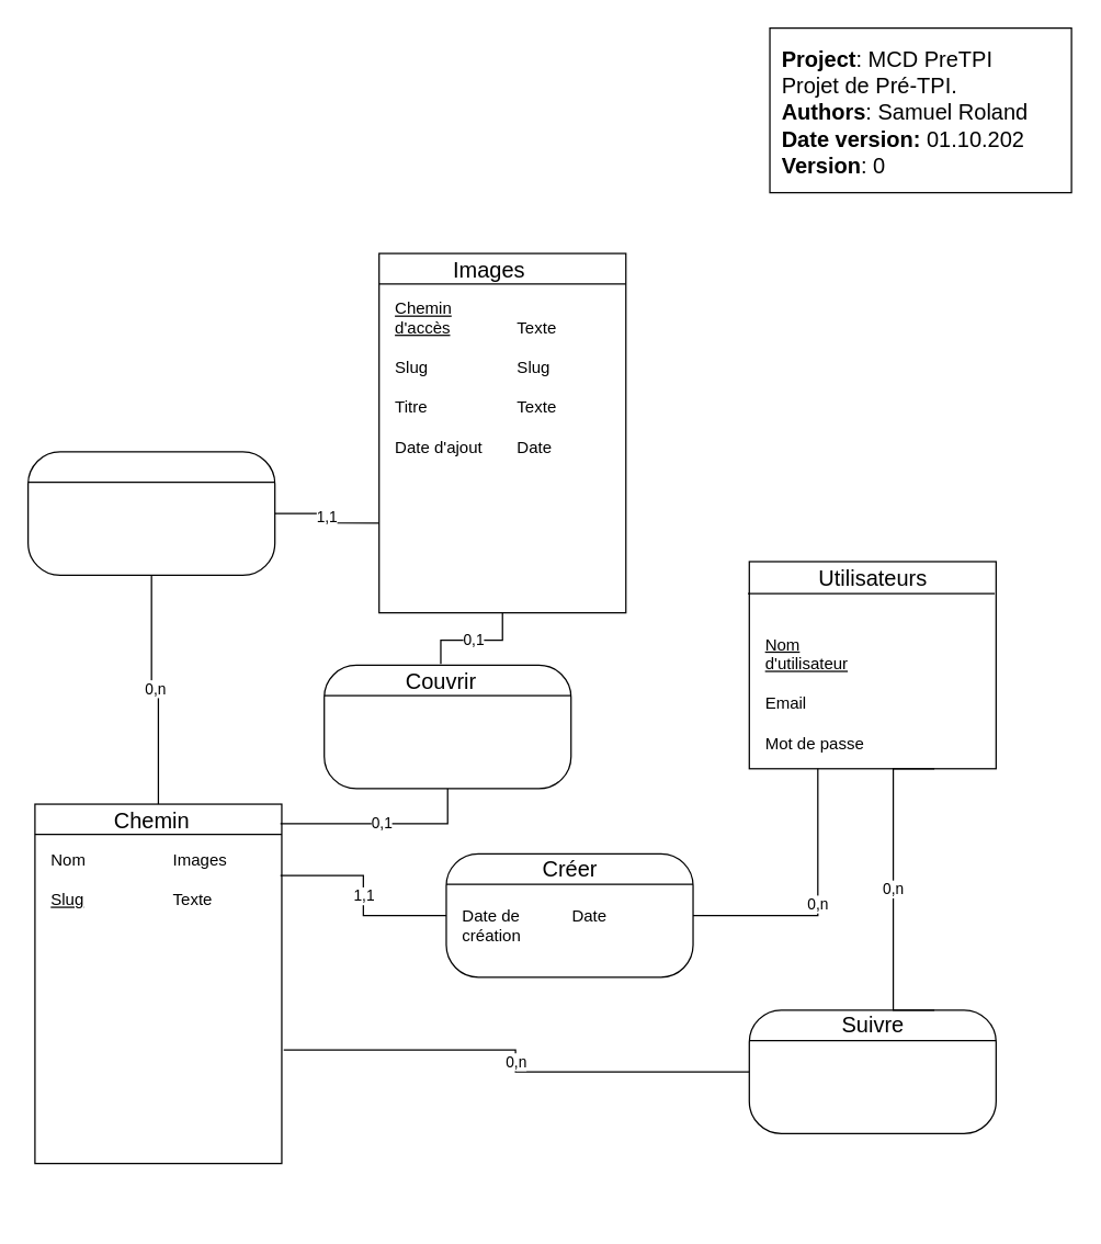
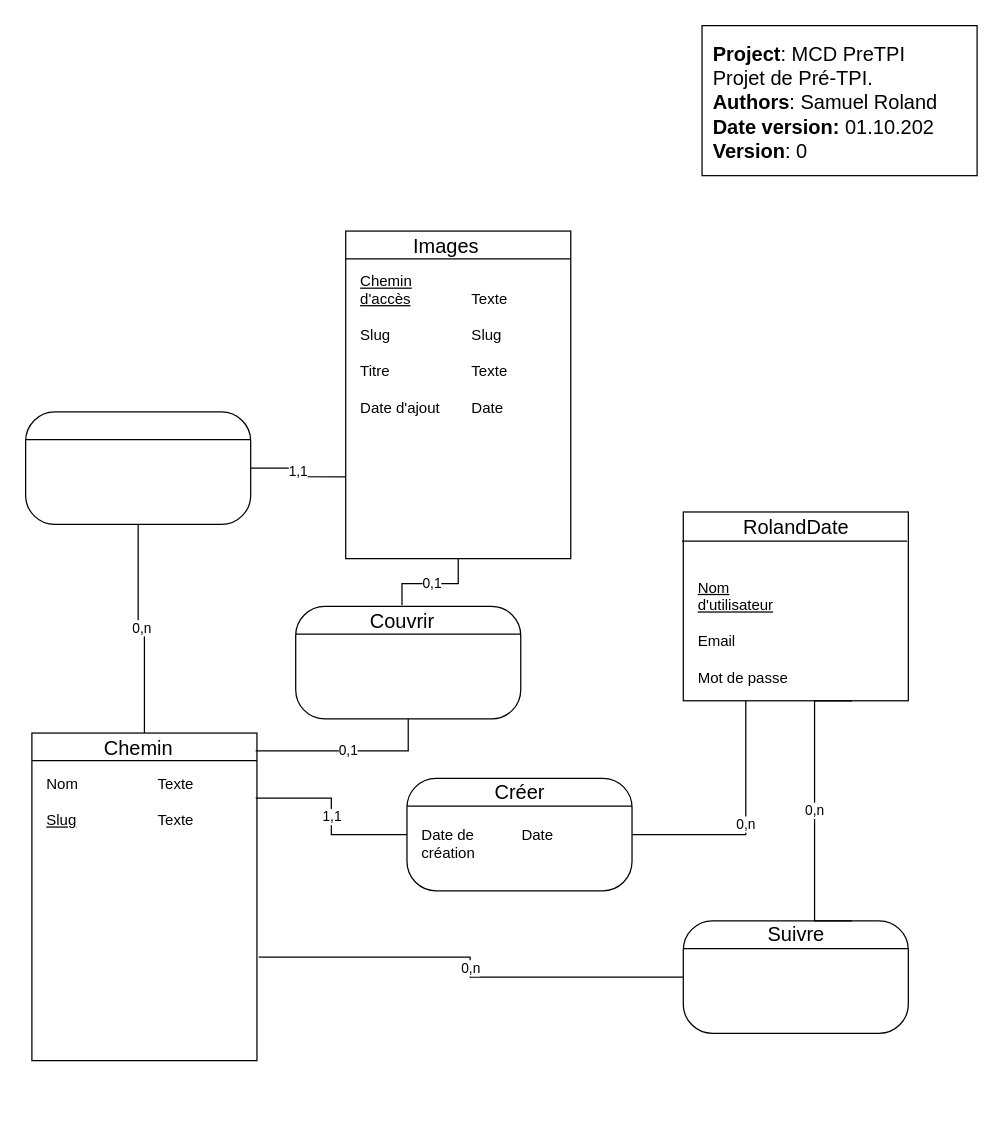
  <mxCell id="0" />
  <mxCell id="1" parent="0" />
  <mxCell id="2" value="&lt;b&gt;Project&lt;/b&gt;: MCD PreTPI&lt;br style=&quot;font-size: 16px&quot;&gt;Projet de Pré-TPI.&lt;br style=&quot;font-size: 16px&quot;&gt;&lt;b&gt;Authors&lt;/b&gt;: Samuel Roland&lt;br style=&quot;font-size: 16px&quot;&gt;&lt;b&gt;Date version:&lt;/b&gt; 01.10.202&lt;br style=&quot;font-size: 16px&quot;&gt;&lt;b&gt;Version&lt;/b&gt;: 0" style="rounded=0;whiteSpace=wrap;html=1;align=left;verticalAlign=top;fontSize=16;spacingTop=0;spacing=9;" parent="1" vertex="1"><mxGeometry x="561" y="20" width="220" height="120" as="geometry" /></mxCell>
  <mxCell id="3" value="" style="group" parent="1" vertex="1" connectable="0"><mxGeometry x="236" y="484.5" width="180" height="148.207" as="geometry" /></mxCell>
  <mxCell id="4" value="" style="rounded=1;whiteSpace=wrap;html=1;fontSize=16;align=left;arcSize=26;" parent="3" vertex="1"><mxGeometry width="180" height="90" as="geometry" /></mxCell>
  <mxCell id="5" value="Couvrir" style="text;html=1;resizable=0;points=[];autosize=1;align=center;verticalAlign=top;spacingTop=-4;fontSize=16;" parent="3" vertex="1"><mxGeometry x="50" y="-1" width="70" height="20" as="geometry" /></mxCell>
  <mxCell id="6" value="" style="endArrow=none;html=1;fontSize=16;" parent="3" edge="1"><mxGeometry width="50" height="50" relative="1" as="geometry"><mxPoint y="22.157" as="sourcePoint" /><mxPoint x="180" y="22.157" as="targetPoint" /></mxGeometry></mxCell>
  <mxCell id="7" value="&amp;nbsp;&amp;nbsp;" style="text;html=1;strokeColor=none;fillColor=none;align=left;verticalAlign=top;whiteSpace=wrap;rounded=0;" parent="3" vertex="1"><mxGeometry x="10" y="32" width="80" height="48" as="geometry" /></mxCell>
  <mxCell id="8" value="&amp;nbsp;&amp;nbsp;" style="text;html=1;strokeColor=none;fillColor=none;align=left;verticalAlign=top;whiteSpace=wrap;rounded=0;" parent="3" vertex="1"><mxGeometry x="90" y="32" width="80" height="48" as="geometry" /></mxCell>
  <mxCell id="9" value="" style="group" parent="1" vertex="1" connectable="0"><mxGeometry x="276" y="184.324" width="180" height="262" as="geometry" /></mxCell>
  <mxCell id="10" value="" style="group" parent="9" vertex="1" connectable="0"><mxGeometry width="180" height="262" as="geometry" /></mxCell>
  <mxCell id="11" value="" style="group" parent="10" vertex="1" connectable="0"><mxGeometry width="180" height="262" as="geometry" /></mxCell>
  <mxCell id="12" value="" style="group" parent="11" vertex="1" connectable="0"><mxGeometry width="180" height="262" as="geometry" /></mxCell>
  <mxCell id="13" value="" style="group" parent="12" vertex="1" connectable="0"><mxGeometry width="180" height="262" as="geometry" /></mxCell>
  <mxCell id="14" value="" style="rounded=0;whiteSpace=wrap;html=1;" parent="13" vertex="1"><mxGeometry width="180" height="262" as="geometry" /></mxCell>
  <mxCell id="15" value="Images" style="text;html=1;resizable=0;points=[];autosize=1;align=center;verticalAlign=top;spacingTop=-4;fontSize=16;" parent="13" vertex="1"><mxGeometry x="45" width="70" height="20" as="geometry" /></mxCell>
  <mxCell id="16" value="" style="endArrow=none;html=1;fontSize=16;" parent="13" edge="1"><mxGeometry width="50" height="50" relative="1" as="geometry"><mxPoint y="22.134" as="sourcePoint" /><mxPoint x="180" y="22.134" as="targetPoint" /></mxGeometry></mxCell>
  <mxCell id="17" value="&lt;u&gt;Chemin d'accès&lt;/u&gt;&lt;br&gt;&lt;br&gt;Slug&lt;br&gt;&lt;br&gt;Titre&lt;br&gt;&lt;br&gt;Date d'ajout" style="text;html=1;strokeColor=none;fillColor=none;align=left;verticalAlign=top;whiteSpace=wrap;rounded=0;" parent="13" vertex="1"><mxGeometry x="10" y="27.103" width="80" height="99.379" as="geometry" /></mxCell>
  <mxCell id="18" value="&lt;br&gt;Texte&lt;br&gt;&lt;br&gt;Slug&lt;br&gt;&lt;br&gt;Texte&lt;br&gt;&lt;br&gt;Date" style="text;html=1;strokeColor=none;fillColor=none;align=left;verticalAlign=top;whiteSpace=wrap;rounded=0;" parent="13" vertex="1"><mxGeometry x="99" y="27.053" width="80" height="100.283" as="geometry" /></mxCell>
  <mxCell id="19" value="" style="group" parent="1" vertex="1" connectable="0"><mxGeometry x="546" y="409" width="180" height="151" as="geometry" /></mxCell>
  <mxCell id="20" value="" style="group" parent="19" vertex="1" connectable="0"><mxGeometry width="180" height="151" as="geometry" /></mxCell>
  <mxCell id="21" value="" style="group" parent="20" vertex="1" connectable="0"><mxGeometry width="180" height="151" as="geometry" /></mxCell>
  <mxCell id="22" value="" style="group" parent="21" vertex="1" connectable="0"><mxGeometry width="180" height="151" as="geometry" /></mxCell>
  <mxCell id="23" value="" style="group" parent="22" vertex="1" connectable="0"><mxGeometry width="180" height="151" as="geometry" /></mxCell>
  <mxCell id="24" value="" style="group" parent="23" vertex="1" connectable="0"><mxGeometry width="180" height="151" as="geometry" /></mxCell>
  <mxCell id="25" value="" style="rounded=0;whiteSpace=wrap;html=1;" parent="24" vertex="1"><mxGeometry width="180" height="151" as="geometry" /></mxCell>
- <mxCell id="26" value="Utilisateurs" style="text;html=1;resizable=0;points=[];autosize=1;align=center;verticalAlign=top;spacingTop=-4;fontSize=16;" parent="24" vertex="1"><mxGeometry x="45" width="90" height="20" as="geometry" /></mxCell>
+ <mxCell id="26" value="RolandDate" style="text;html=1;resizable=0;points=[];autosize=1;align=center;verticalAlign=top;spacingTop=-4;fontSize=16;" parent="24" vertex="1"><mxGeometry x="45" width="90" height="20" as="geometry" /></mxCell>
  <mxCell id="27" value="" style="endArrow=none;html=1;fontSize=16;" parent="24" edge="1"><mxGeometry width="50" height="50" relative="1" as="geometry"><mxPoint x="-1" y="23.257" as="sourcePoint" /><mxPoint x="179" y="23.257" as="targetPoint" /></mxGeometry></mxCell>
  <mxCell id="28" value="&lt;u&gt;Nom d'utilisateur&lt;/u&gt;&lt;br&gt;&lt;br&gt;Email&lt;br&gt;&lt;br&gt;Mot de passe" style="text;html=1;strokeColor=none;fillColor=none;align=left;verticalAlign=top;whiteSpace=wrap;rounded=0;" parent="24" vertex="1"><mxGeometry x="10" y="47.121" width="80" height="57.276" as="geometry" /></mxCell>
  <mxCell id="29" value="" style="group" vertex="1" connectable="0" parent="1"><mxGeometry x="25" y="585.824" width="180" height="262" as="geometry" /></mxCell>
  <mxCell id="30" value="" style="group" vertex="1" connectable="0" parent="29"><mxGeometry width="180" height="262" as="geometry" /></mxCell>
  <mxCell id="31" value="" style="group" vertex="1" connectable="0" parent="30"><mxGeometry width="180" height="262" as="geometry" /></mxCell>
  <mxCell id="32" value="" style="group" vertex="1" connectable="0" parent="31"><mxGeometry width="180" height="262" as="geometry" /></mxCell>
  <mxCell id="33" value="" style="group" vertex="1" connectable="0" parent="32"><mxGeometry width="180" height="262" as="geometry" /></mxCell>
  <mxCell id="34" value="" style="rounded=0;whiteSpace=wrap;html=1;" vertex="1" parent="33"><mxGeometry width="180" height="262" as="geometry" /></mxCell>
  <mxCell id="35" value="Chemin" style="text;html=1;resizable=0;points=[];autosize=1;align=center;verticalAlign=top;spacingTop=-4;fontSize=16;" vertex="1" parent="33"><mxGeometry x="45" width="80" height="20" as="geometry" /></mxCell>
  <mxCell id="36" value="" style="endArrow=none;html=1;fontSize=16;" edge="1" parent="33"><mxGeometry width="50" height="50" relative="1" as="geometry"><mxPoint y="22.134" as="sourcePoint" /><mxPoint x="180" y="22.134" as="targetPoint" /></mxGeometry></mxCell>
  <mxCell id="37" value="Nom&lt;br&gt;&lt;br&gt;&lt;u&gt;Slug&lt;br&gt;&lt;/u&gt;&lt;br&gt;" style="text;html=1;strokeColor=none;fillColor=none;align=left;verticalAlign=top;whiteSpace=wrap;rounded=0;" vertex="1" parent="33"><mxGeometry x="10" y="27.103" width="80" height="99.379" as="geometry" /></mxCell>
- <mxCell id="38" value="Images&lt;br&gt;&lt;br&gt;Texte&lt;br&gt;" style="text;html=1;strokeColor=none;fillColor=none;align=left;verticalAlign=top;whiteSpace=wrap;rounded=0;" vertex="1" parent="33"><mxGeometry x="99" y="27.053" width="80" height="100.283" as="geometry" /></mxCell>
+ <mxCell id="38" value="Texte&lt;br&gt;&lt;br&gt;Texte&lt;br&gt;" style="text;html=1;strokeColor=none;fillColor=none;align=left;verticalAlign=top;whiteSpace=wrap;rounded=0;" vertex="1" parent="33"><mxGeometry x="99" y="27.053" width="80" height="100.283" as="geometry" /></mxCell>
  <mxCell id="39" value="0,1" style="edgeStyle=orthogonalEdgeStyle;rounded=0;orthogonalLoop=1;jettySize=auto;html=1;endArrow=none;endFill=0;" edge="1" parent="1" source="14" target="5"><mxGeometry relative="1" as="geometry" /></mxCell>
  <mxCell id="40" value="0,1" style="edgeStyle=orthogonalEdgeStyle;rounded=0;orthogonalLoop=1;jettySize=auto;html=1;exitX=0.5;exitY=1;exitDx=0;exitDy=0;endArrow=none;endFill=0;" edge="1" parent="1" source="4"><mxGeometry relative="1" as="geometry"><mxPoint x="204" y="600" as="targetPoint" /><Array as="points"><mxPoint x="325" y="600" /><mxPoint x="204" y="600" /></Array></mxGeometry></mxCell>
  <mxCell id="41" value="" style="group" vertex="1" connectable="0" parent="1"><mxGeometry x="325" y="622" width="180" height="148.207" as="geometry" /></mxCell>
  <mxCell id="42" value="" style="rounded=1;whiteSpace=wrap;html=1;fontSize=16;align=left;arcSize=26;" vertex="1" parent="41"><mxGeometry width="180" height="90" as="geometry" /></mxCell>
  <mxCell id="43" value="Créer" style="text;html=1;resizable=0;points=[];autosize=1;align=center;verticalAlign=top;spacingTop=-4;fontSize=16;" vertex="1" parent="41"><mxGeometry x="60" y="-1" width="60" height="20" as="geometry" /></mxCell>
  <mxCell id="44" value="" style="endArrow=none;html=1;fontSize=16;" edge="1" parent="41"><mxGeometry width="50" height="50" relative="1" as="geometry"><mxPoint y="22.157" as="sourcePoint" /><mxPoint x="180" y="22.157" as="targetPoint" /></mxGeometry></mxCell>
  <mxCell id="45" value="Date de création" style="text;html=1;strokeColor=none;fillColor=none;align=left;verticalAlign=top;whiteSpace=wrap;rounded=0;" vertex="1" parent="41"><mxGeometry x="10" y="32" width="80" height="48" as="geometry" /></mxCell>
  <mxCell id="46" value="Date" style="text;html=1;strokeColor=none;fillColor=none;align=left;verticalAlign=top;whiteSpace=wrap;rounded=0;" vertex="1" parent="41"><mxGeometry x="90" y="32" width="80" height="48" as="geometry" /></mxCell>
  <mxCell id="47" value="0,n" style="edgeStyle=orthogonalEdgeStyle;rounded=0;orthogonalLoop=1;jettySize=auto;html=1;entryX=1;entryY=0.5;entryDx=0;entryDy=0;endArrow=none;endFill=0;" edge="1" parent="1" source="25" target="42"><mxGeometry relative="1" as="geometry"><Array as="points"><mxPoint x="596" y="667" /></Array></mxGeometry></mxCell>
  <mxCell id="48" value="1,1" style="edgeStyle=orthogonalEdgeStyle;rounded=0;orthogonalLoop=1;jettySize=auto;html=1;entryX=1;entryY=0.25;entryDx=0;entryDy=0;endArrow=none;endFill=0;exitX=0;exitY=0.5;exitDx=0;exitDy=0;" edge="1" parent="1" source="42" target="38"><mxGeometry relative="1" as="geometry"><mxPoint x="556" y="661" as="sourcePoint" /></mxGeometry></mxCell>
  <mxCell id="49" value="" style="group" vertex="1" connectable="0" parent="1"><mxGeometry x="20" y="329" width="180" height="148.207" as="geometry" /></mxCell>
  <mxCell id="50" value="" style="rounded=1;whiteSpace=wrap;html=1;fontSize=16;align=left;arcSize=26;" vertex="1" parent="49"><mxGeometry width="180" height="90" as="geometry" /></mxCell>
  <mxCell id="51" value="" style="endArrow=none;html=1;fontSize=16;" edge="1" parent="49"><mxGeometry width="50" height="50" relative="1" as="geometry"><mxPoint y="22.157" as="sourcePoint" /><mxPoint x="180" y="22.157" as="targetPoint" /></mxGeometry></mxCell>
  <mxCell id="52" value="&amp;nbsp;&amp;nbsp;" style="text;html=1;strokeColor=none;fillColor=none;align=left;verticalAlign=top;whiteSpace=wrap;rounded=0;" vertex="1" parent="49"><mxGeometry x="10" y="32" width="80" height="48" as="geometry" /></mxCell>
  <mxCell id="53" value="&amp;nbsp;&amp;nbsp;" style="text;html=1;strokeColor=none;fillColor=none;align=left;verticalAlign=top;whiteSpace=wrap;rounded=0;" vertex="1" parent="49"><mxGeometry x="90" y="32" width="80" height="48" as="geometry" /></mxCell>
  <mxCell id="54" value="1,1" style="edgeStyle=orthogonalEdgeStyle;rounded=0;orthogonalLoop=1;jettySize=auto;html=1;entryX=0;entryY=0.75;entryDx=0;entryDy=0;endArrow=none;endFill=0;" edge="1" parent="1" source="50" target="14"><mxGeometry relative="1" as="geometry" /></mxCell>
  <mxCell id="55" value="0,n" style="edgeStyle=orthogonalEdgeStyle;rounded=0;orthogonalLoop=1;jettySize=auto;html=1;exitX=0.5;exitY=1;exitDx=0;exitDy=0;endArrow=none;endFill=0;" edge="1" parent="1" source="50" target="34"><mxGeometry relative="1" as="geometry" /></mxCell>
  <mxCell id="56" value="" style="group" vertex="1" connectable="0" parent="1"><mxGeometry x="546" y="736" width="180" height="148.207" as="geometry" /></mxCell>
  <mxCell id="57" value="" style="rounded=1;whiteSpace=wrap;html=1;fontSize=16;align=left;arcSize=26;" vertex="1" parent="56"><mxGeometry width="180" height="90" as="geometry" /></mxCell>
  <mxCell id="58" value="Suivre" style="text;html=1;resizable=0;points=[];autosize=1;align=center;verticalAlign=top;spacingTop=-4;fontSize=16;" vertex="1" parent="56"><mxGeometry x="60" y="-1" width="60" height="20" as="geometry" /></mxCell>
  <mxCell id="59" value="" style="endArrow=none;html=1;fontSize=16;" edge="1" parent="56"><mxGeometry width="50" height="50" relative="1" as="geometry"><mxPoint y="22.157" as="sourcePoint" /><mxPoint x="180" y="22.157" as="targetPoint" /></mxGeometry></mxCell>
  <mxCell id="60" value="0,n" style="edgeStyle=orthogonalEdgeStyle;rounded=0;orthogonalLoop=1;jettySize=auto;html=1;exitX=0.75;exitY=1;exitDx=0;exitDy=0;entryX=0.75;entryY=0;entryDx=0;entryDy=0;endArrow=none;endFill=0;" edge="1" parent="1" source="25" target="57"><mxGeometry relative="1" as="geometry"><Array as="points"><mxPoint x="651" y="736" /></Array></mxGeometry></mxCell>
  <mxCell id="61" value="0,n" style="edgeStyle=orthogonalEdgeStyle;rounded=0;orthogonalLoop=1;jettySize=auto;html=1;entryX=1.008;entryY=0.684;entryDx=0;entryDy=0;entryPerimeter=0;endArrow=none;endFill=0;exitX=0;exitY=0.5;exitDx=0;exitDy=0;" edge="1" parent="1" source="57" target="34"><mxGeometry relative="1" as="geometry"><mxPoint x="556" y="757.167" as="sourcePoint" /></mxGeometry></mxCell>
